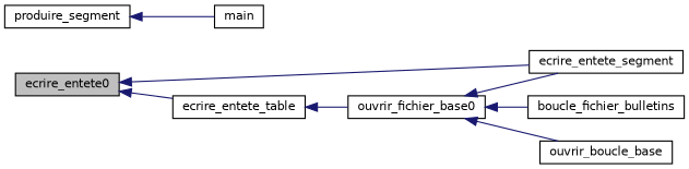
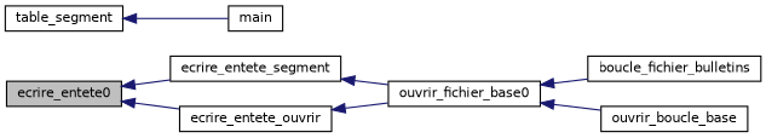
  digraph {
    rankdir=LR
    node [color=black fillcolor=white fontname=Helvetica fontsize=10 shape=record style=filled]
    edge [color=midnightblue dir=back fontname=Helvetica fontsize=10 labelfontname=Helvetica labelfontsize=10 style=solid]
    n1 [fillcolor=grey75 fontcolor=black height=0.2 label=ecrire_entete0 width=0.4]
    n2 [height=0.2 label=ecrire_entete_segment width=0.4]
-   n3 [height=0.2 label=ecrire_entete_table width=0.4]
+   n3 [height=0.2 label=ecrire_entete_ouvrir width=0.4]
    n4 [height=0.2 label=ouvrir_fichier_base0 width=0.4]
    n5 [height=0.2 label=boucle_fichier_bulletins width=0.4]
    n6 [height=0.2 label=ouvrir_boucle_base width=0.4]
-   n7 [height=0.2 label=produire_segment width=0.4]
+   n7 [height=0.2 label=table_segment width=0.4]
    n8 [height=0.2 label=main width=0.4]
    n1 -> n2
    n1 -> n3
-   n4 -> n2
+   n2 -> n4
    n3 -> n4
    n4 -> n5
    n4 -> n6
    n7 -> n8
  }
